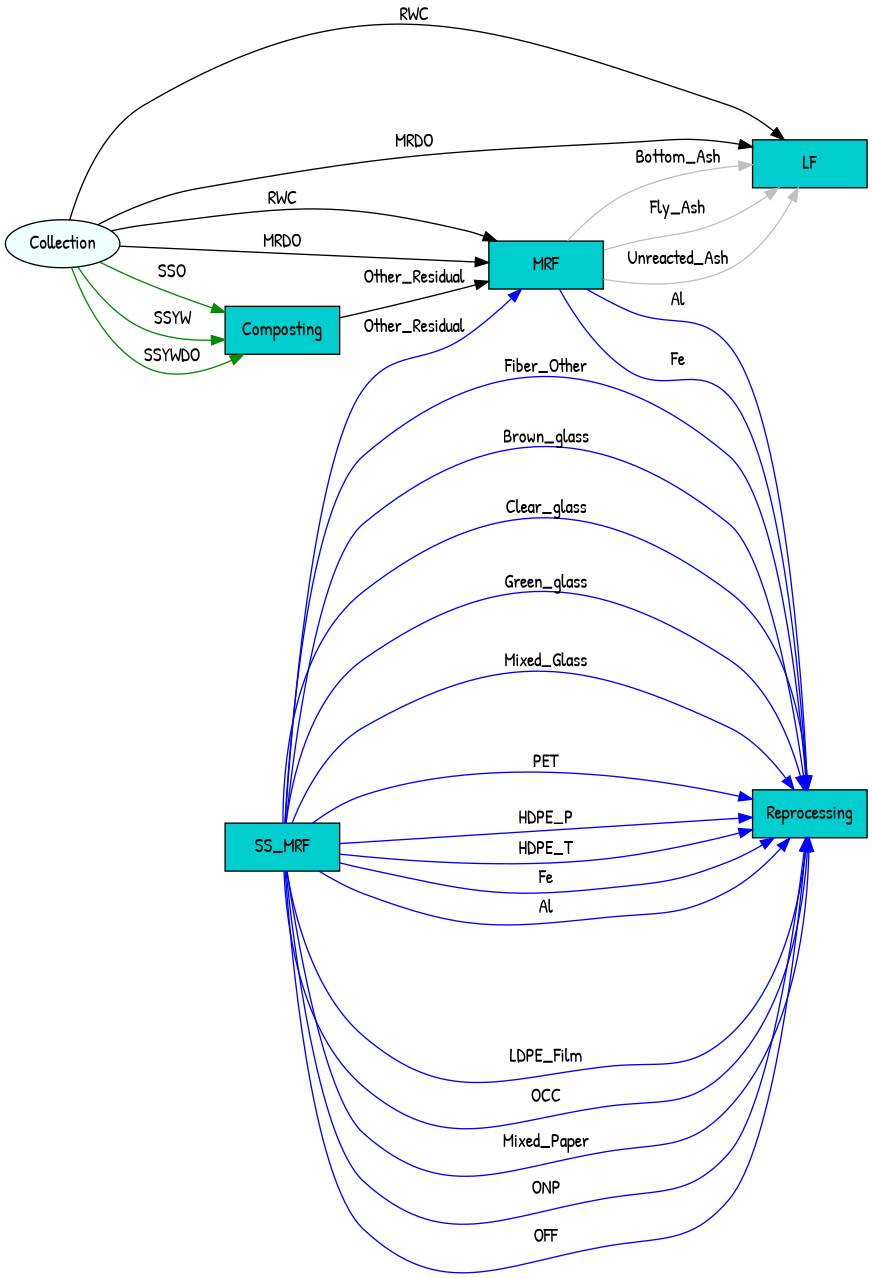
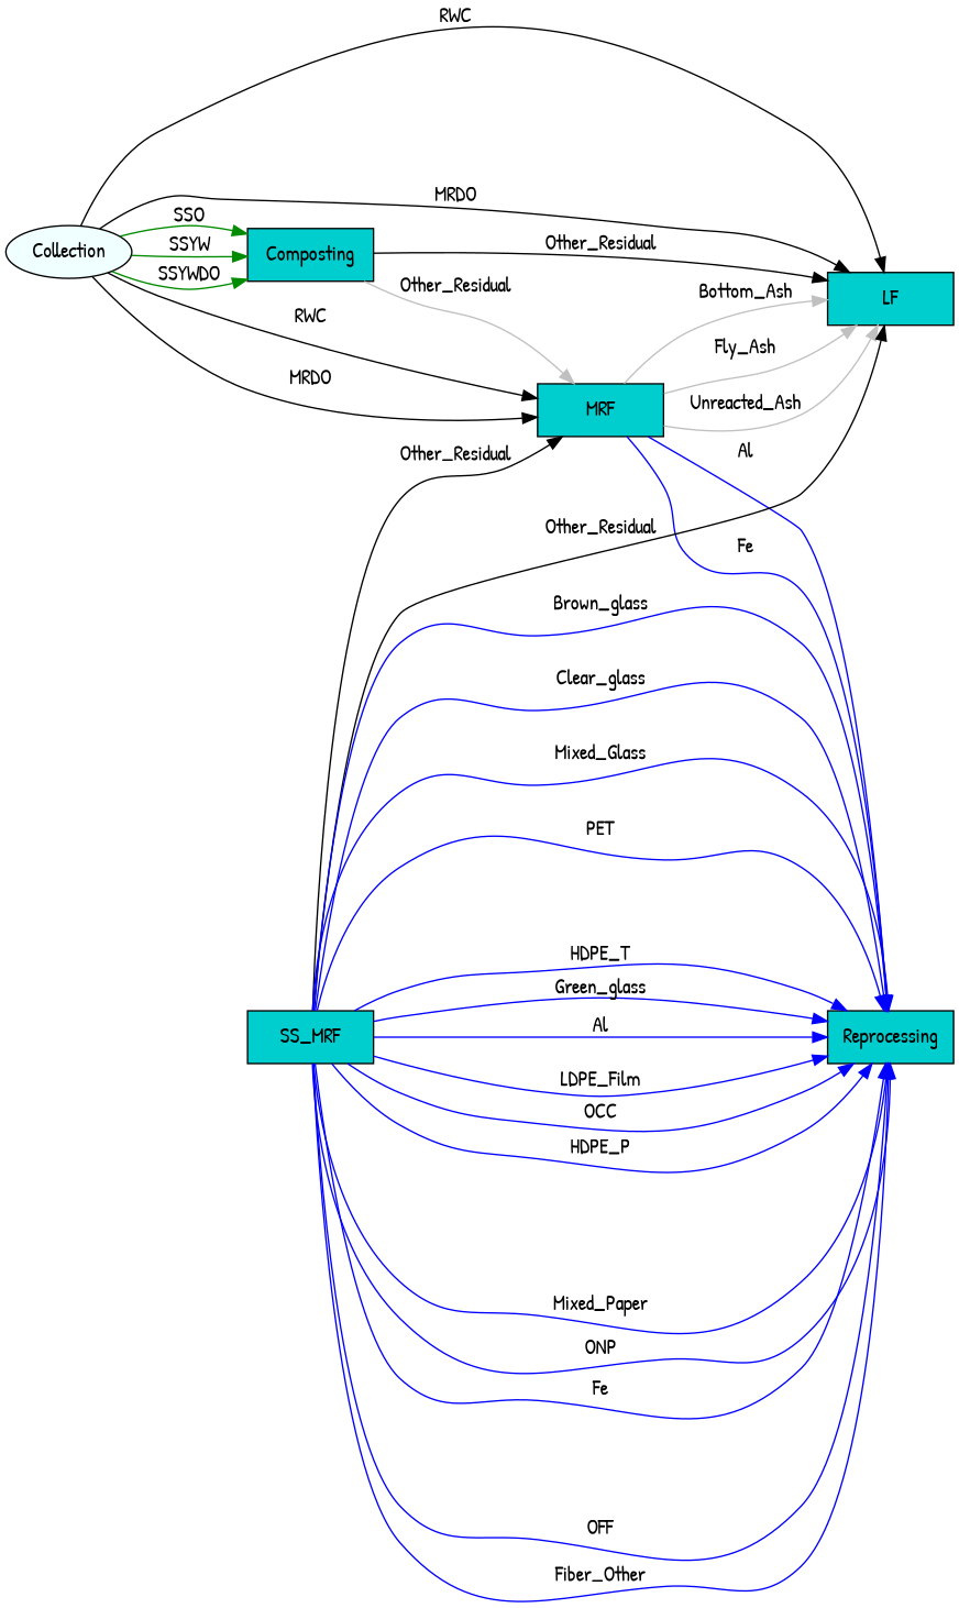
  digraph {
    fontname="Patrick Hand"
    rankdir=LR
    node [fillcolor=cyan3 fontname="Patrick Hand" shape=rectangle style=filled]
    edge [color=blue fontname="Patrick Hand"]
    LF [width=1.2]
    Composting [width=1.2]
    n3 [label=MRF width=1.2]
    Reprocessing [width=1.2]
    SS_MRF [width=1.2]
    Collection [fillcolor=azure shape=oval width=1.2]
-   Composting -> n3 [color=black label=Other_Residual]
+   Composting -> LF [color=black label=Other_Residual]
+   Composting -> n3 [color=gray label=Other_Residual]
    n3 -> LF [color=gray label=Bottom_Ash]
    n3 -> LF [color=gray label=Fly_Ash]
    n3 -> LF [color=gray label=Unreacted_Ash]
    n3 -> Reprocessing [label=Al]
    n3 -> Reprocessing [label=Fe]
-   SS_MRF -> n3 [label=Other_Residual]
+   SS_MRF -> LF [color=black label=Other_Residual]
+   SS_MRF -> n3 [color=black label=Other_Residual]
    SS_MRF -> Reprocessing [label=LDPE_Film]
    SS_MRF -> Reprocessing [label=OCC]
    SS_MRF -> Reprocessing [label=Mixed_Paper]
    SS_MRF -> Reprocessing [label=ONP]
    SS_MRF -> Reprocessing [label=OFF]
    SS_MRF -> Reprocessing [label=Fiber_Other]
    SS_MRF -> Reprocessing [label=Brown_glass]
    SS_MRF -> Reprocessing [label=Clear_glass]
    SS_MRF -> Reprocessing [label=Green_glass]
    SS_MRF -> Reprocessing [label=Mixed_Glass]
    SS_MRF -> Reprocessing [label=PET]
    SS_MRF -> Reprocessing [label=HDPE_P]
    SS_MRF -> Reprocessing [label=HDPE_T]
    SS_MRF -> Reprocessing [label=Fe]
    SS_MRF -> Reprocessing [label=Al]
    Collection -> LF [color=black label=RWC]
    Collection -> LF [color=black label=MRDO]
    Collection -> Composting [color=green4 label=SSO]
    Collection -> Composting [color=green4 label=SSYW]
    Collection -> Composting [color=green4 label=SSYWDO]
    Collection -> n3 [color=black label=RWC]
    Collection -> n3 [color=black label=MRDO]
  }
